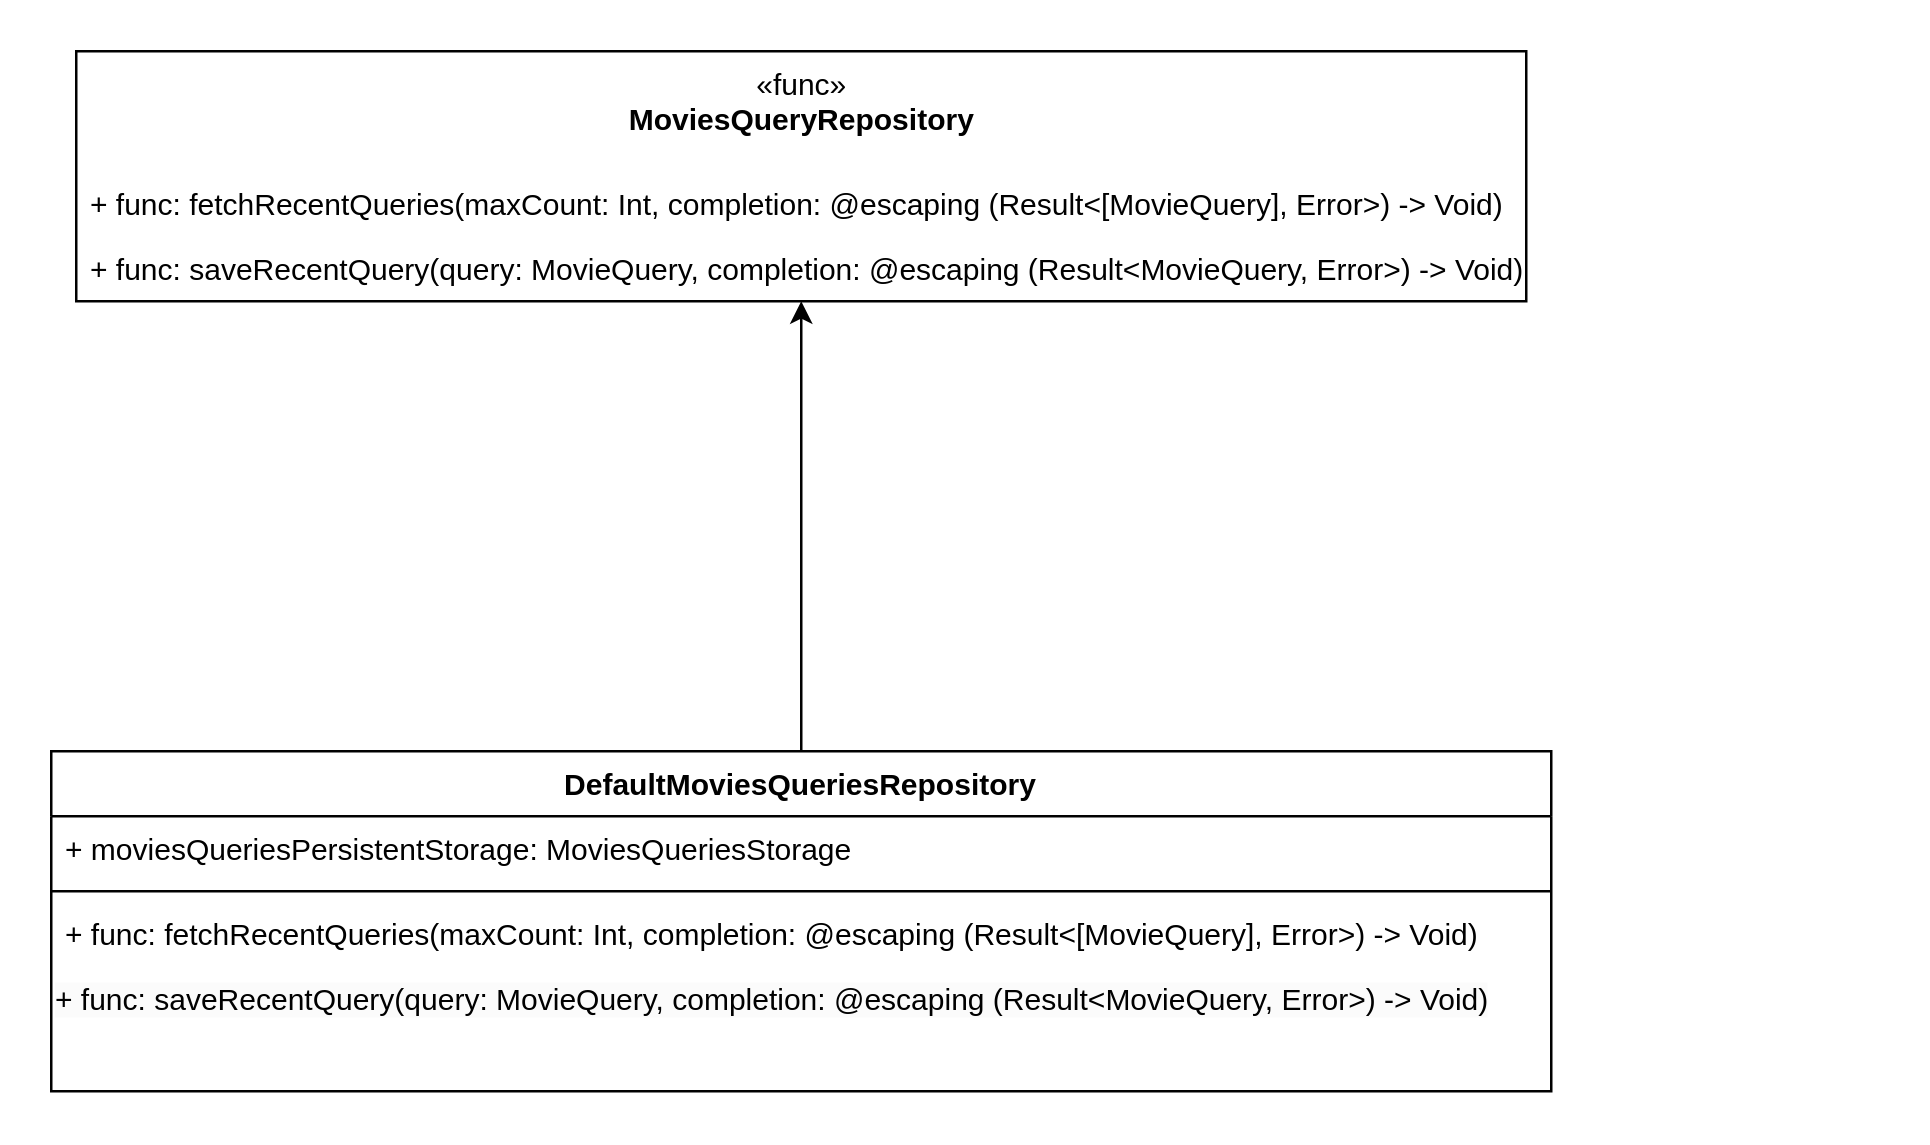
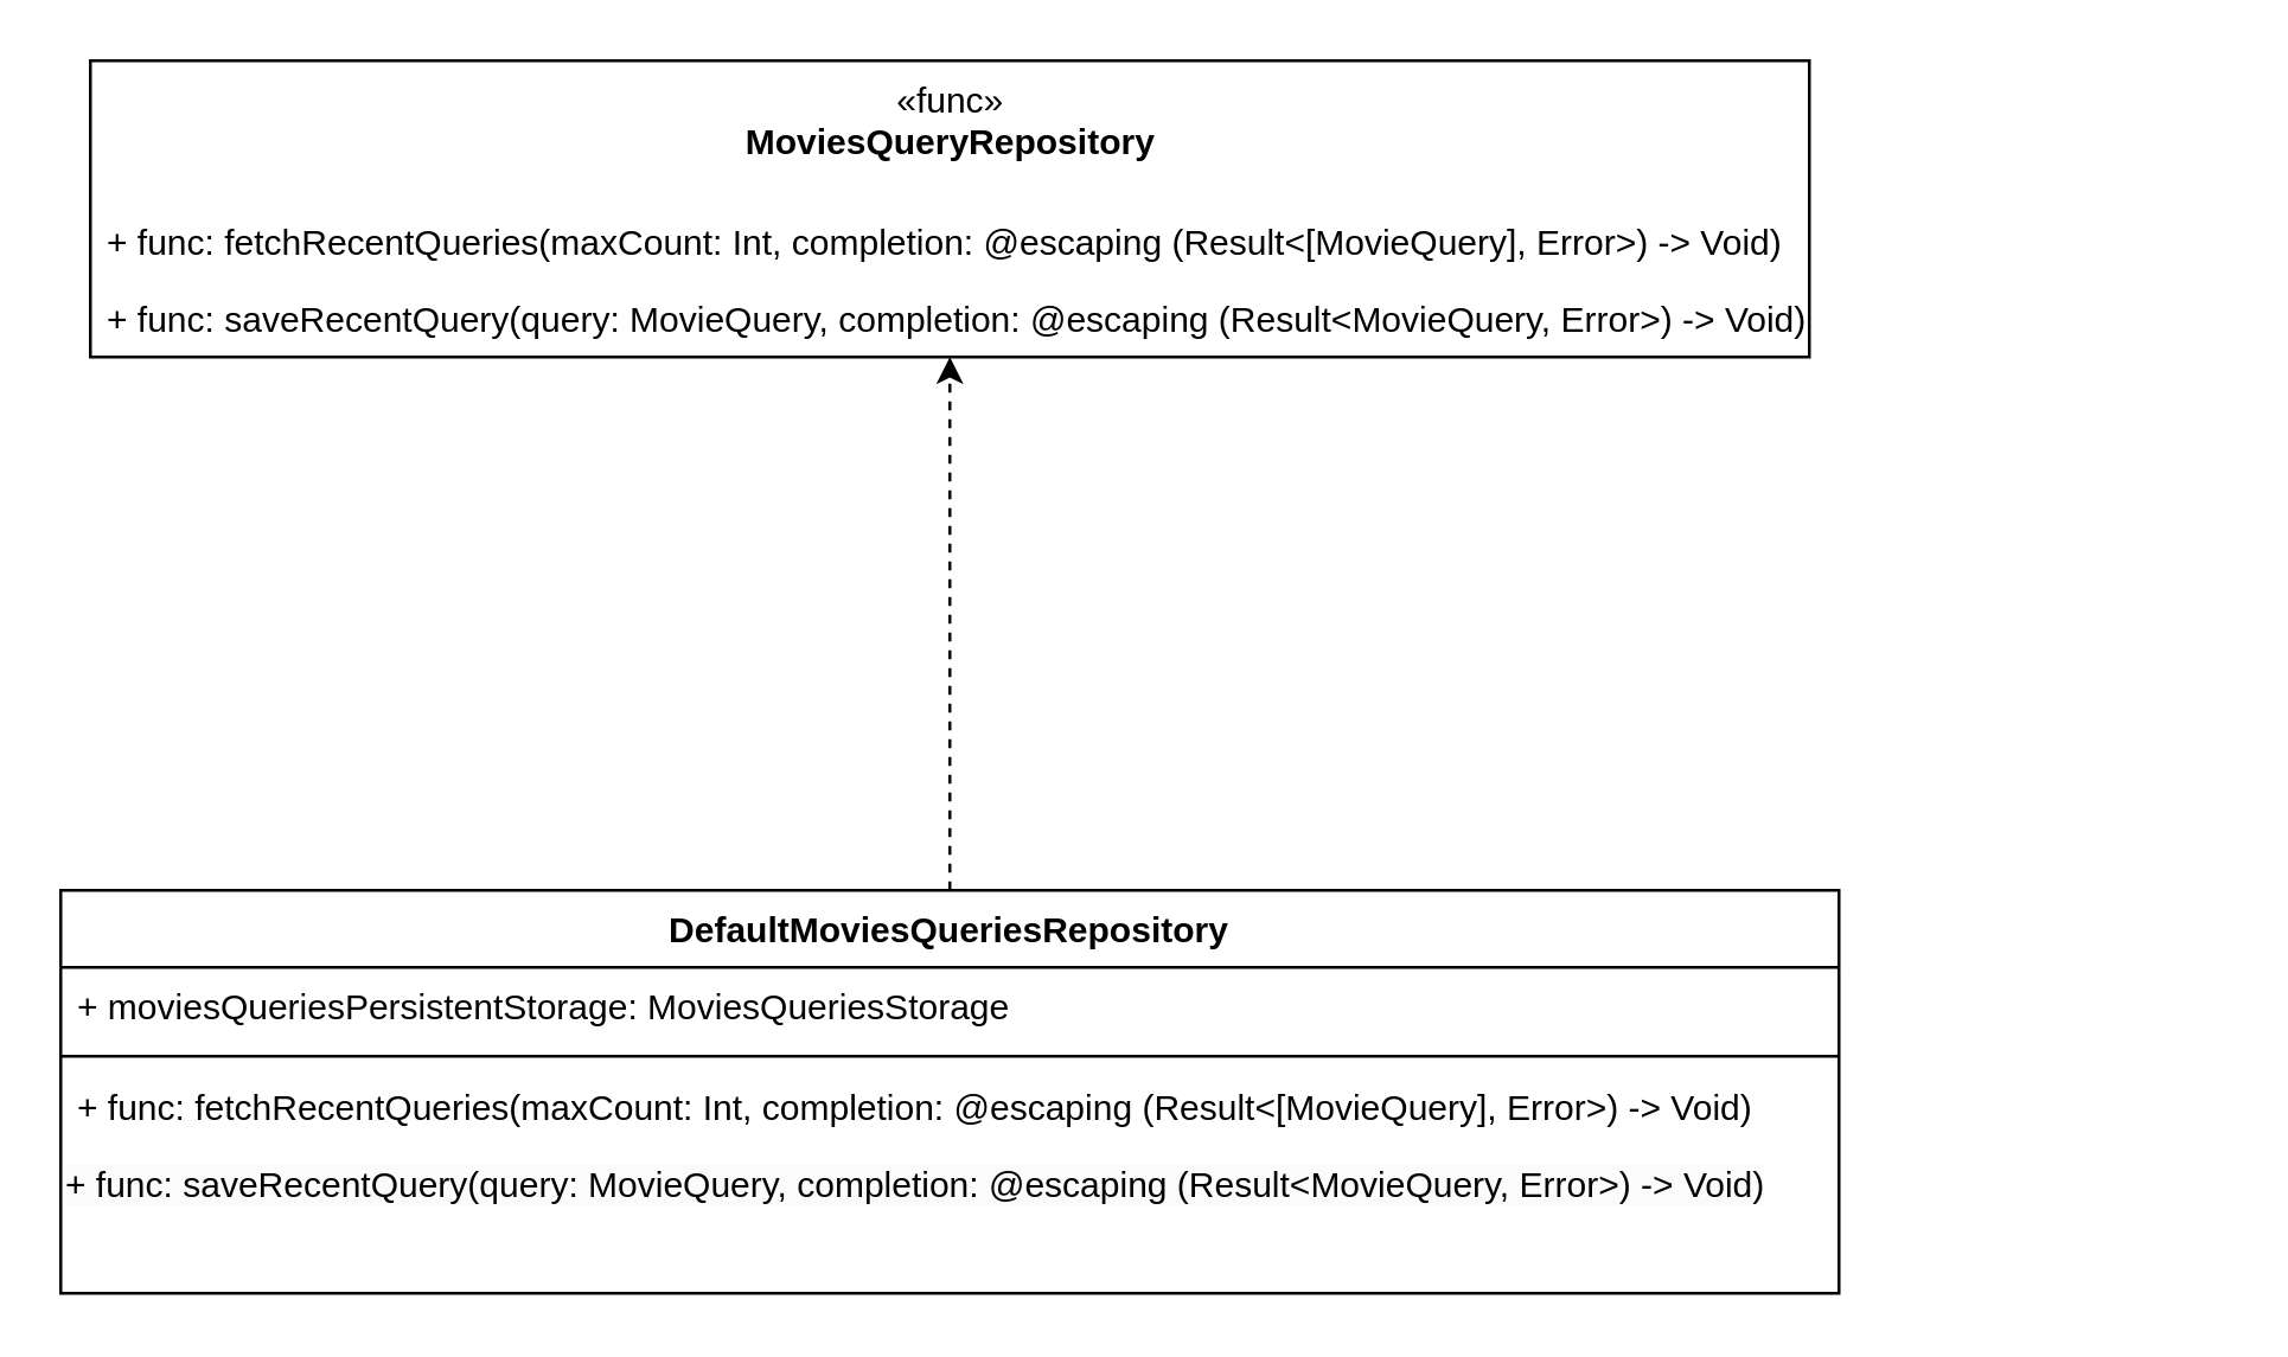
  <mxCell id="0" />
  <mxCell id="1" parent="0" />
  <mxCell id="2" value="" style="group" vertex="1" connectable="0" parent="1"><mxGeometry x="30" y="20" width="720" height="100" as="geometry" /></mxCell>
  <mxCell id="3" value="«func»&lt;br&gt;&lt;b&gt;MoviesQueryRepository&lt;br&gt;&lt;/b&gt;" style="html=1;verticalAlign=top;" vertex="1" parent="2"><mxGeometry width="580" height="100" as="geometry" /></mxCell>
  <mxCell id="4" value="+ func: fetchRecentQueries(maxCount: Int, completion: @escaping (Result&lt;[MovieQuery], Error&gt;) -&gt; Void)&#10;" style="text;strokeColor=none;fillColor=none;align=left;verticalAlign=top;spacingLeft=4;spacingRight=4;overflow=hidden;rotatable=0;points=[[0,0.5],[1,0.5]];portConstraint=eastwest;" vertex="1" parent="2"><mxGeometry y="48" width="606.316" height="26" as="geometry" /></mxCell>
  <mxCell id="5" value="+ func: saveRecentQuery(query: MovieQuery, completion: @escaping (Result&lt;MovieQuery, Error&gt;) -&gt; Void)&#10;" style="text;strokeColor=none;fillColor=none;align=left;verticalAlign=top;spacingLeft=4;spacingRight=4;overflow=hidden;rotatable=0;points=[[0,0.5],[1,0.5]];portConstraint=eastwest;" vertex="1" parent="2"><mxGeometry y="74" width="606.316" height="26" as="geometry" /></mxCell>
  <mxCell id="6" style="edgeStyle=orthogonalEdgeStyle;rounded=0;orthogonalLoop=1;jettySize=auto;html=1;exitX=0.5;exitY=1;exitDx=0;exitDy=0;" edge="1" parent="2" source="3" target="3"><mxGeometry relative="1" as="geometry" /></mxCell>
- <mxCell id="7" style="edgeStyle=orthogonalEdgeStyle;rounded=0;orthogonalLoop=1;jettySize=auto;html=1;" edge="1" parent="1" source="8" target="3"><mxGeometry relative="1" as="geometry" /></mxCell>
+ <mxCell id="7" style="edgeStyle=orthogonalEdgeStyle;rounded=0;orthogonalLoop=1;jettySize=auto;html=1;dashed=1;" edge="1" parent="1" source="8" target="3"><mxGeometry relative="1" as="geometry" /></mxCell>
  <mxCell id="8" value="DefaultMoviesQueriesRepository" style="swimlane;fontStyle=1;align=center;verticalAlign=top;childLayout=stackLayout;horizontal=1;startSize=26;horizontalStack=0;resizeParent=1;resizeParentMax=0;resizeLast=0;collapsible=1;marginBottom=0;" vertex="1" parent="1"><mxGeometry y="300" width="600" height="136" as="geometry" x="20" /></mxCell>
  <mxCell id="9" value="+ moviesQueriesPersistentStorage: MoviesQueriesStorage" style="text;strokeColor=none;fillColor=none;align=left;verticalAlign=top;spacingLeft=4;spacingRight=4;overflow=hidden;rotatable=0;points=[[0,0.5],[1,0.5]];portConstraint=eastwest;" vertex="1" parent="8"><mxGeometry y="26" width="600" height="26" as="geometry" /></mxCell>
  <mxCell id="10" value="" style="line;strokeWidth=1;fillColor=none;align=left;verticalAlign=middle;spacingTop=-1;spacingLeft=3;spacingRight=3;rotatable=0;labelPosition=right;points=[];portConstraint=eastwest;strokeColor=inherit;" vertex="1" parent="8"><mxGeometry y="52" width="600" height="8" as="geometry" /></mxCell>
  <mxCell id="11" value="+ func: fetchRecentQueries(maxCount: Int, completion: @escaping (Result&lt;[MovieQuery], Error&gt;) -&gt; Void)&#10;" style="text;strokeColor=none;fillColor=none;align=left;verticalAlign=top;spacingLeft=4;spacingRight=4;overflow=hidden;rotatable=0;points=[[0,0.5],[1,0.5]];portConstraint=eastwest;" vertex="1" parent="8"><mxGeometry y="60" width="600" height="26" as="geometry" /></mxCell>
  <mxCell id="12" value="&lt;span style=&quot;caret-color: rgb(0, 0, 0); color: rgb(0, 0, 0); font-family: Helvetica; font-size: 12px; font-style: normal; font-variant-caps: normal; font-weight: 400; letter-spacing: normal; text-align: left; text-indent: 0px; text-transform: none; word-spacing: 0px; -webkit-text-stroke-width: 0px; background-color: rgb(251, 251, 251); text-decoration: none; float: none; display: inline !important;&quot;&gt;+ func: saveRecentQuery(query: MovieQuery, completion: @escaping (Result&amp;lt;MovieQuery, Error&amp;gt;) -&amp;gt; Void)&lt;/span&gt;&lt;br class=&quot;Apple-interchange-newline&quot;&gt;" style="text;whiteSpace=wrap;html=1;" vertex="1" parent="8"><mxGeometry y="86" width="600" height="50" as="geometry" /></mxCell>
